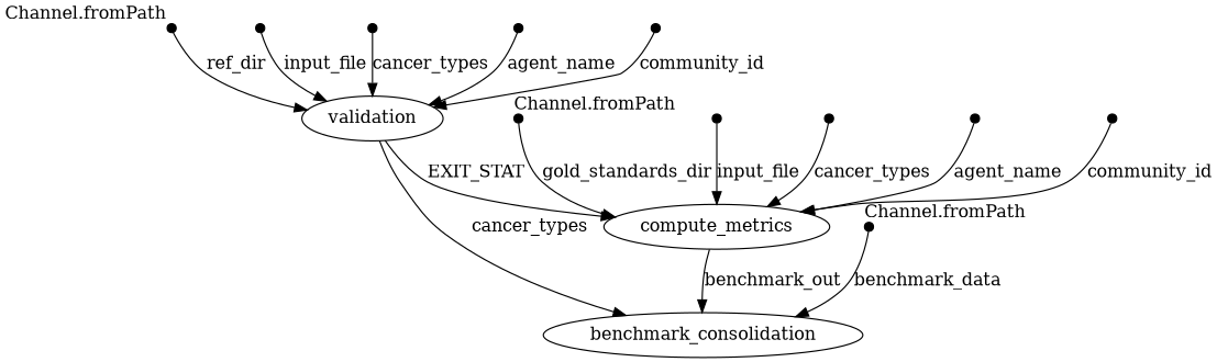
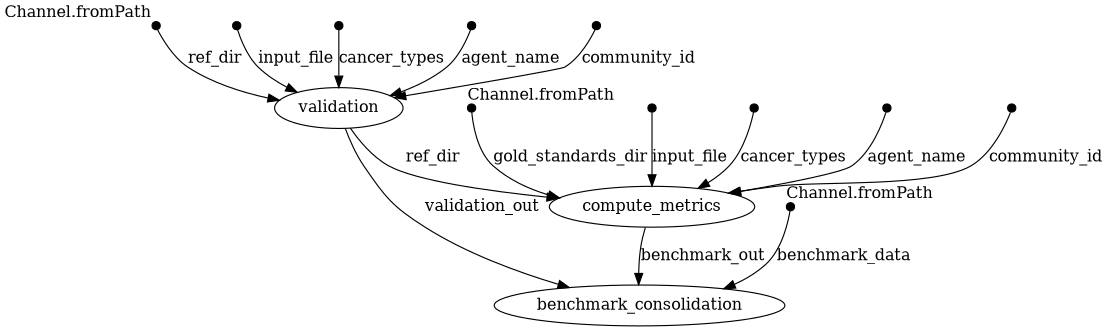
  digraph {
    node [fixedsize=true shape=point]
    p0 [width=0.1 xlabel="Channel.fromPath"]
    n2 [label=validation fixedsize="" shape=""]
    n3 [label=compute_metrics fixedsize="" shape=""]
    n4 [label=benchmark_consolidation fixedsize="" shape=""]
    p1 [width=0.1 xlabel="Channel.fromPath"]
    p2 [width=0.1 xlabel="Channel.fromPath"]
    p3 [width=0.1]
    p4 [width=0.1]
    p5 [width=0.1]
    p6 [width=0.1]
    p8 [width=0.1]
    p9 [width=0.1]
    p10 [width=0.1]
    p11 [width=0.1]
    p0 -> n2 [label=ref_dir]
-   n2 -> n3 [label=EXIT_STAT]
-   n2 -> n4 [label=cancer_types]
+   n2 -> n3 [label=ref_dir]
+   n2 -> n4 [label=validation_out]
    n3 -> n4 [label=benchmark_out]
    p1 -> n3 [label=gold_standards_dir]
    p2 -> n4 [label=benchmark_data]
    p3 -> n2 [label=input_file]
    p4 -> n2 [label=cancer_types]
    p5 -> n2 [label=agent_name]
    p6 -> n2 [label=community_id]
    p8 -> n3 [label=input_file]
    p9 -> n3 [label=cancer_types]
    p10 -> n3 [label=agent_name]
    p11 -> n3 [label=community_id]
  }
